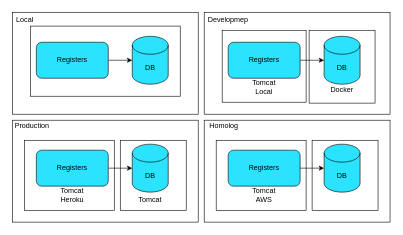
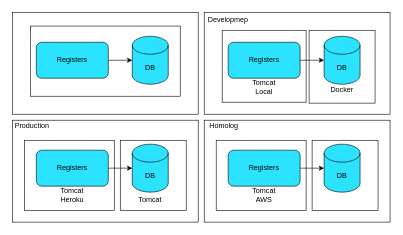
  <mxCell id="0" />
  <mxCell id="1" parent="0" />
  <mxCell id="2" value="" style="rounded=0;whiteSpace=wrap;html=1;shadow=0;fillColor=none;" vertex="1" parent="1"><mxGeometry x="520" y="233.5" width="110" height="117" as="geometry" /></mxCell>
  <mxCell id="3" value="" style="rounded=0;whiteSpace=wrap;html=1;shadow=0;fillColor=none;" vertex="1" parent="1"><mxGeometry x="360" y="233.5" width="150" height="117" as="geometry" /></mxCell>
  <mxCell id="4" value="" style="rounded=0;whiteSpace=wrap;html=1;shadow=0;fillColor=none;" vertex="1" parent="1"><mxGeometry x="20" y="20" width="310" height="170" as="geometry" /></mxCell>
  <mxCell id="5" style="edgeStyle=orthogonalEdgeStyle;rounded=0;orthogonalLoop=1;jettySize=auto;html=1;entryX=0;entryY=0.5;entryDx=0;entryDy=0;entryPerimeter=0;" edge="1" parent="1" source="6" target="7"><mxGeometry relative="1" as="geometry" /></mxCell>
  <mxCell id="6" value="Registers" style="rounded=1;whiteSpace=wrap;html=1;shadow=0;fillColor=#2BE3FF;" vertex="1" parent="1"><mxGeometry x="60" y="70" width="120" height="60" as="geometry" /></mxCell>
  <mxCell id="7" value="DB" style="shape=cylinder3;whiteSpace=wrap;html=1;boundedLbl=1;backgroundOutline=1;size=15;shadow=0;fillColor=#2BE3FF;" vertex="1" parent="1"><mxGeometry x="220" y="60" width="60" height="80" as="geometry" /></mxCell>
- <mxCell id="8" value="Local" style="text;html=1;strokeColor=none;fillColor=none;align=center;verticalAlign=middle;whiteSpace=wrap;rounded=0;shadow=0;" vertex="1" parent="1"><mxGeometry x="21" y="23" width="40" height="20" as="geometry" /></mxCell>
  <mxCell id="9" value="" style="rounded=0;whiteSpace=wrap;html=1;shadow=0;fillColor=none;" vertex="1" parent="1"><mxGeometry x="20" y="200" width="310" height="170" as="geometry" /></mxCell>
  <mxCell id="10" style="edgeStyle=orthogonalEdgeStyle;rounded=0;orthogonalLoop=1;jettySize=auto;html=1;entryX=0;entryY=0.5;entryDx=0;entryDy=0;entryPerimeter=0;" edge="1" parent="1" source="11" target="12"><mxGeometry relative="1" as="geometry" /></mxCell>
  <mxCell id="11" value="Registers" style="rounded=1;whiteSpace=wrap;html=1;shadow=0;fillColor=#2BE3FF;" vertex="1" parent="1"><mxGeometry x="60" y="250" width="120" height="60" as="geometry" /></mxCell>
  <mxCell id="12" value="DB" style="shape=cylinder3;whiteSpace=wrap;html=1;boundedLbl=1;backgroundOutline=1;size=15;shadow=0;fillColor=#2BE3FF;" vertex="1" parent="1"><mxGeometry x="220" y="240" width="60" height="80" as="geometry" /></mxCell>
  <mxCell id="13" value="Production" style="text;html=1;strokeColor=none;fillColor=none;align=center;verticalAlign=middle;whiteSpace=wrap;rounded=0;shadow=0;" vertex="1" parent="1"><mxGeometry x="33" y="200" width="40" height="20" as="geometry" /></mxCell>
  <mxCell id="14" value="Tomcat Heroku" style="text;html=1;strokeColor=none;fillColor=none;align=center;verticalAlign=middle;whiteSpace=wrap;rounded=0;shadow=0;" vertex="1" parent="1"><mxGeometry x="100" y="315" width="40" height="20" as="geometry" /></mxCell>
  <mxCell id="15" value="Tomcat" style="text;html=1;strokeColor=none;fillColor=none;align=center;verticalAlign=middle;whiteSpace=wrap;rounded=0;shadow=0;" vertex="1" parent="1"><mxGeometry x="230" y="323" width="40" height="20" as="geometry" /></mxCell>
  <mxCell id="16" value="" style="rounded=0;whiteSpace=wrap;html=1;shadow=0;fillColor=none;" vertex="1" parent="1"><mxGeometry x="340" y="20" width="310" height="170" as="geometry" /></mxCell>
  <mxCell id="17" style="edgeStyle=orthogonalEdgeStyle;rounded=0;orthogonalLoop=1;jettySize=auto;html=1;entryX=0;entryY=0.5;entryDx=0;entryDy=0;entryPerimeter=0;" edge="1" parent="1" source="18" target="19"><mxGeometry relative="1" as="geometry" /></mxCell>
  <mxCell id="18" value="Registers" style="rounded=1;whiteSpace=wrap;html=1;shadow=0;fillColor=#2BE3FF;" vertex="1" parent="1"><mxGeometry x="380" y="70" width="120" height="60" as="geometry" /></mxCell>
  <mxCell id="19" value="DB" style="shape=cylinder3;whiteSpace=wrap;html=1;boundedLbl=1;backgroundOutline=1;size=15;shadow=0;fillColor=#2BE3FF;" vertex="1" parent="1"><mxGeometry x="540" y="60" width="60" height="80" as="geometry" /></mxCell>
  <mxCell id="20" value="Developmep" style="text;html=1;strokeColor=none;fillColor=none;align=center;verticalAlign=middle;whiteSpace=wrap;rounded=0;shadow=0;" vertex="1" parent="1"><mxGeometry x="360" y="23" width="40" height="20" as="geometry" /></mxCell>
  <mxCell id="21" value="Docker" style="text;html=1;strokeColor=none;fillColor=none;align=center;verticalAlign=middle;whiteSpace=wrap;rounded=0;shadow=0;" vertex="1" parent="1"><mxGeometry x="550" y="140" width="40" height="20" as="geometry" /></mxCell>
  <mxCell id="22" value="" style="rounded=0;whiteSpace=wrap;html=1;shadow=0;fillColor=none;" vertex="1" parent="1"><mxGeometry x="50" y="43" width="250" height="117" as="geometry" /></mxCell>
  <mxCell id="23" value="" style="rounded=0;whiteSpace=wrap;html=1;shadow=0;fillColor=none;" vertex="1" parent="1"><mxGeometry x="40" y="233.5" width="150" height="117" as="geometry" /></mxCell>
  <mxCell id="24" value="" style="rounded=0;whiteSpace=wrap;html=1;shadow=0;fillColor=none;" vertex="1" parent="1"><mxGeometry x="200" y="233.5" width="110" height="117" as="geometry" /></mxCell>
  <mxCell id="25" value="" style="rounded=0;whiteSpace=wrap;html=1;shadow=0;fillColor=none;" vertex="1" parent="1"><mxGeometry x="515" y="50" width="110" height="121.5" as="geometry" /></mxCell>
  <mxCell id="26" value="" style="rounded=0;whiteSpace=wrap;html=1;shadow=0;fillColor=none;" vertex="1" parent="1"><mxGeometry x="370" y="50" width="140" height="120" as="geometry" /></mxCell>
  <mxCell id="27" value="Tomcat Local" style="text;html=1;strokeColor=none;fillColor=none;align=center;verticalAlign=middle;whiteSpace=wrap;rounded=0;shadow=0;" vertex="1" parent="1"><mxGeometry x="420" y="134" width="40" height="20" as="geometry" /></mxCell>
  <mxCell id="28" value="" style="rounded=0;whiteSpace=wrap;html=1;shadow=0;fillColor=none;" vertex="1" parent="1"><mxGeometry x="340" y="200" width="310" height="170" as="geometry" /></mxCell>
  <mxCell id="29" style="edgeStyle=orthogonalEdgeStyle;rounded=0;orthogonalLoop=1;jettySize=auto;html=1;entryX=0;entryY=0.5;entryDx=0;entryDy=0;entryPerimeter=0;" edge="1" parent="1" source="30" target="31"><mxGeometry relative="1" as="geometry" /></mxCell>
  <mxCell id="30" value="Registers" style="rounded=1;whiteSpace=wrap;html=1;shadow=0;fillColor=#2BE3FF;" vertex="1" parent="1"><mxGeometry x="380" y="250" width="120" height="60" as="geometry" /></mxCell>
  <mxCell id="31" value="DB" style="shape=cylinder3;whiteSpace=wrap;html=1;boundedLbl=1;backgroundOutline=1;size=15;shadow=0;fillColor=#2BE3FF;" vertex="1" parent="1"><mxGeometry x="540" y="240" width="60" height="80" as="geometry" /></mxCell>
  <mxCell id="32" value="Homolog" style="text;html=1;strokeColor=none;fillColor=none;align=center;verticalAlign=middle;whiteSpace=wrap;rounded=0;shadow=0;" vertex="1" parent="1"><mxGeometry x="353" y="200" width="40" height="20" as="geometry" /></mxCell>
  <mxCell id="33" value="Tomcat AWS" style="text;html=1;strokeColor=none;fillColor=none;align=center;verticalAlign=middle;whiteSpace=wrap;rounded=0;shadow=0;" vertex="1" parent="1"><mxGeometry x="420" y="315" width="40" height="20" as="geometry" /></mxCell>
